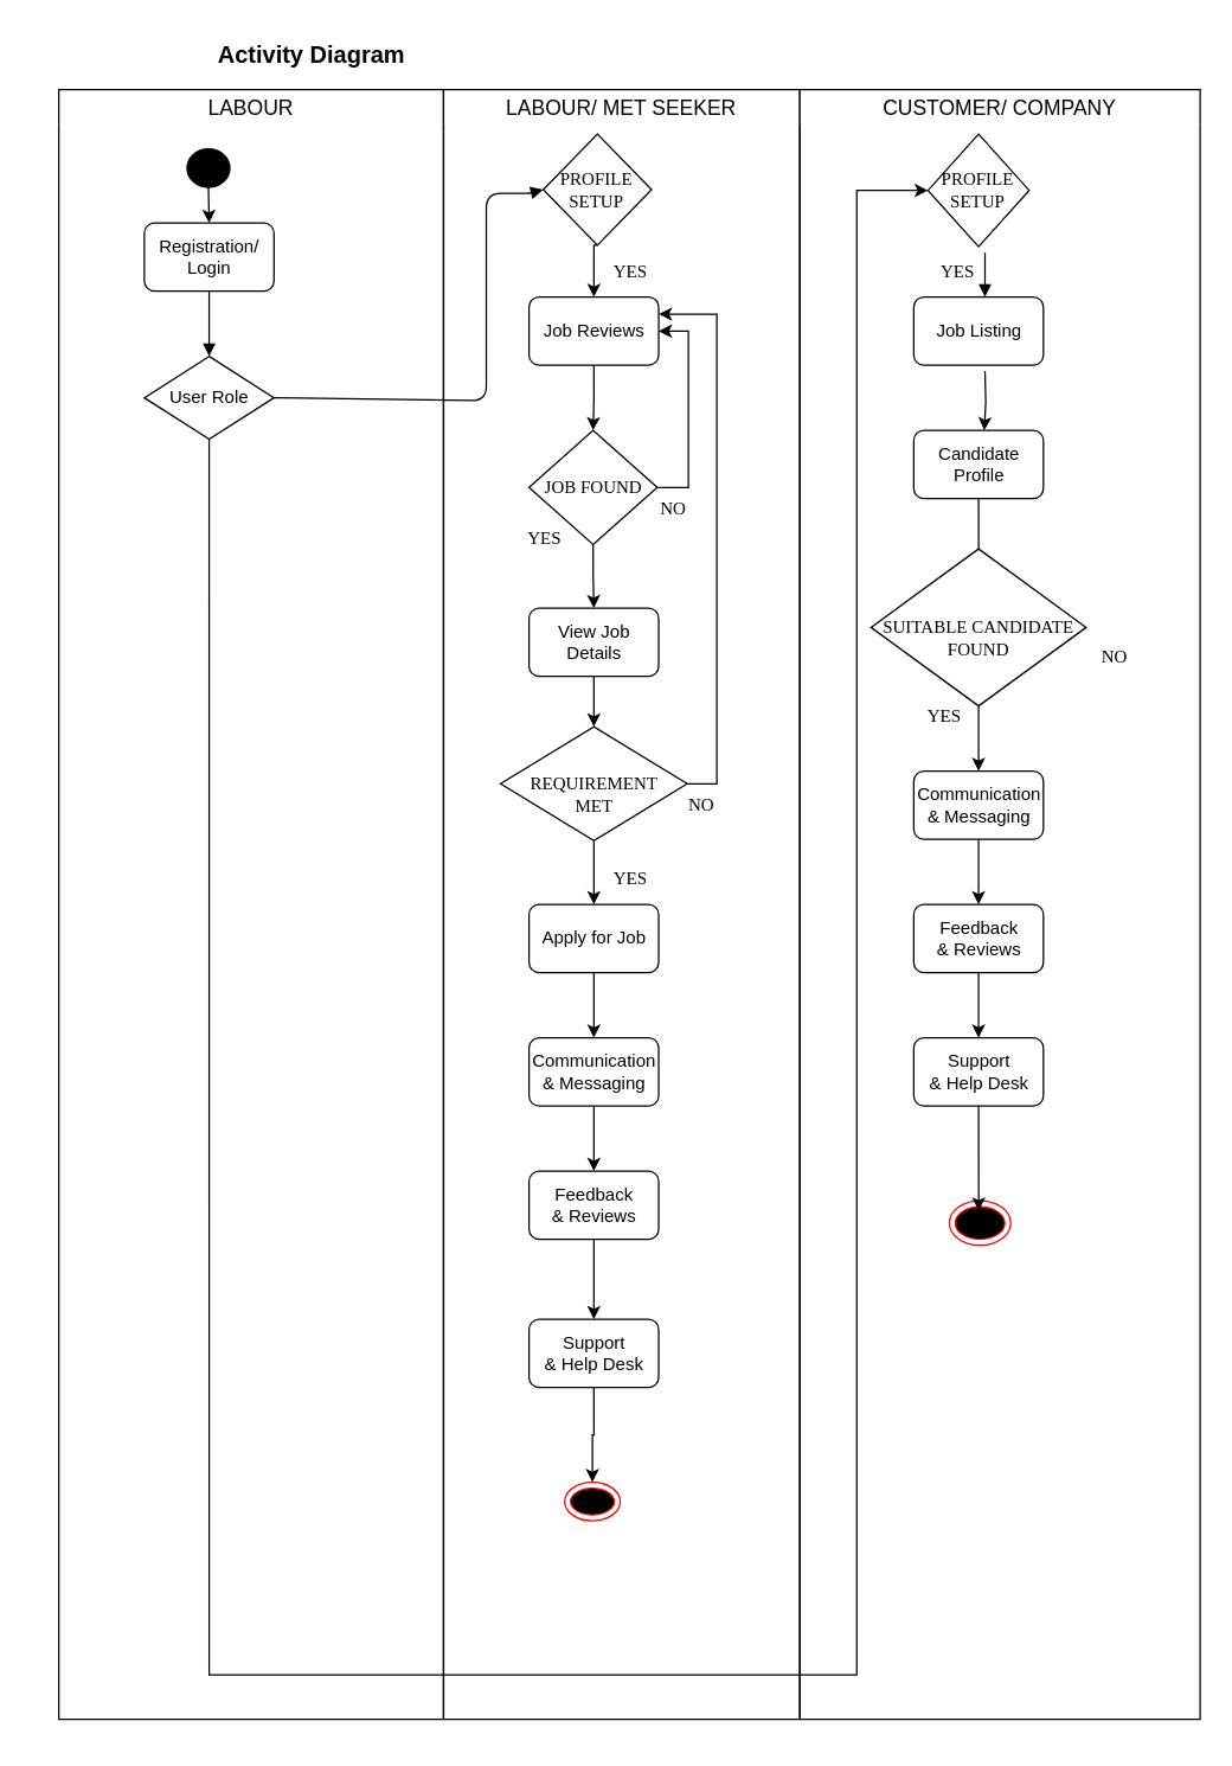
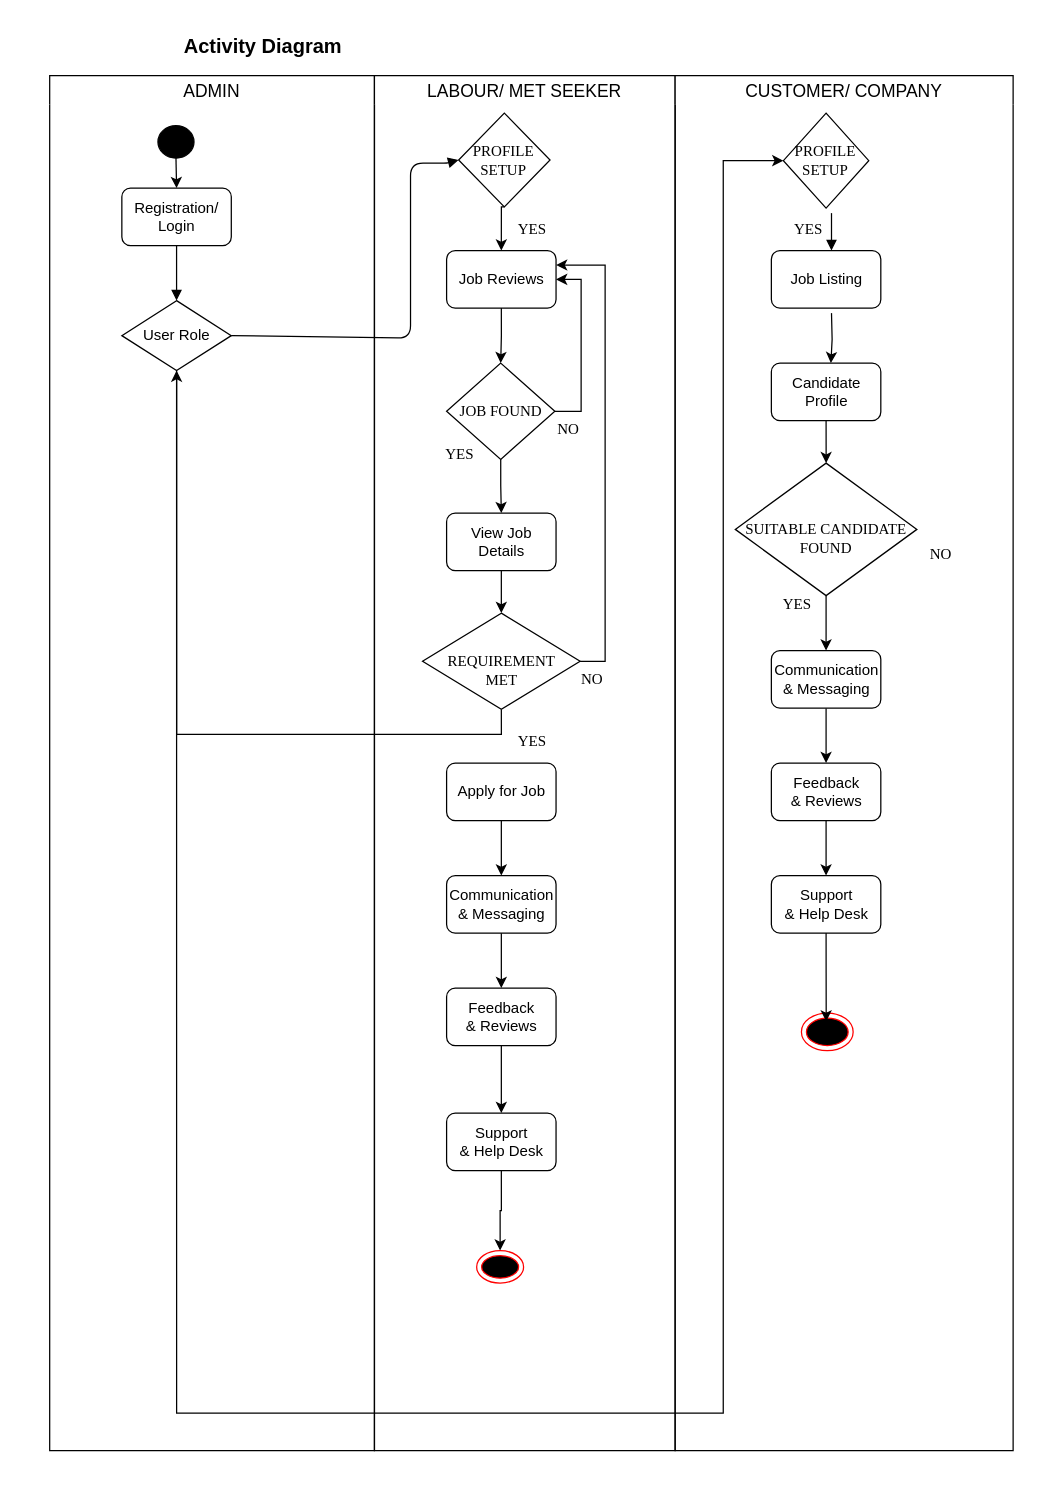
  <mxCell id="0" />
  <mxCell id="1" parent="0" />
  <mxCell id="2" value="" style="group;fontStyle=0" vertex="1" connectable="0" parent="1"><mxGeometry x="20" y="20" width="790" height="1150" as="geometry" /></mxCell>
  <mxCell id="3" value="Activity Diagram" style="text;html=1;strokeColor=none;fillColor=none;fontSize=16;fontStyle=1;swimlaneLine=0;" parent="2" vertex="1"><mxGeometry x="125.091" width="106.809" height="26" as="geometry" /></mxCell>
- <mxCell id="4" value="LABOUR" style="swimlane;fontSize=14;fillColor=#ffffff;swimlaneLine=0;fontStyle=0" parent="2" vertex="1"><mxGeometry x="19.245" y="40" width="259.805" height="1100" as="geometry" /></mxCell>
+ <mxCell id="4" value="ADMIN" style="swimlane;fontSize=14;fillColor=#ffffff;swimlaneLine=0;fontStyle=0" parent="2" vertex="1"><mxGeometry x="19.245" y="40" width="259.805" height="1100" as="geometry" /></mxCell>
  <mxCell id="5" value="Registration/&#10;Login" style="rounded=1;whiteSpace=wrap;html=1;swimlaneLine=0;fontStyle=0" parent="4" vertex="1"><mxGeometry x="57.734" y="90" width="87.564" height="46" as="geometry" /></mxCell>
  <mxCell id="6" value="User Role" style="rhombus;whiteSpace=wrap;html=1;swimlaneLine=0;fontStyle=0" parent="4" vertex="1"><mxGeometry x="57.734" y="180" width="87.564" height="56" as="geometry" /></mxCell>
  <mxCell id="7" style="edgeStyle=orthogonalEdgeStyle;rounded=0;orthogonalLoop=1;jettySize=auto;html=1;exitX=0.5;exitY=1;exitDx=0;exitDy=0;entryX=0.5;entryY=0;entryDx=0;entryDy=0;fontStyle=0" edge="1" parent="4" source="8" target="5"><mxGeometry relative="1" as="geometry" /></mxCell>
  <mxCell id="8" style="ellipse;whiteSpace=wrap;html=1;fillColor=#000000;swimlaneLine=0;fontStyle=0" parent="4" vertex="1"><mxGeometry x="86.602" y="40" width="28.867" height="26" as="geometry" /></mxCell>
  <mxCell id="9" style="endArrow=block;html=1;swimlaneLine=0;fontStyle=0" parent="4" source="5" target="6" edge="1"><mxGeometry relative="1" as="geometry" /></mxCell>
  <mxCell id="10" value="LABOUR/ MET SEEKER" style="swimlane;fontSize=14;fillColor=#ffffff;swimlaneLine=0;fontStyle=0" parent="2" vertex="1"><mxGeometry x="279.05" y="40" width="240.56" height="1100" as="geometry" /></mxCell>
  <mxCell id="11" value="View Job Details" style="rounded=1;whiteSpace=wrap;html=1;swimlaneLine=0;fontStyle=0" parent="10" vertex="1"><mxGeometry x="57.734" y="350" width="87.564" height="46" as="geometry" /></mxCell>
  <mxCell id="12" style="edgeStyle=orthogonalEdgeStyle;rounded=0;orthogonalLoop=1;jettySize=auto;html=1;exitX=0.5;exitY=1;exitDx=0;exitDy=0;entryX=0.5;entryY=0;entryDx=0;entryDy=0;fontStyle=0" edge="1" parent="10" source="13" target="15"><mxGeometry relative="1" as="geometry" /></mxCell>
  <mxCell id="13" value="Apply for Job" style="rounded=1;whiteSpace=wrap;html=1;swimlaneLine=0;fontStyle=0" parent="10" vertex="1"><mxGeometry x="57.734" y="550" width="87.564" height="46" as="geometry" /></mxCell>
  <mxCell id="14" value="Job Reviews" style="rounded=1;whiteSpace=wrap;html=1;swimlaneLine=0;fontStyle=0" parent="10" vertex="1"><mxGeometry x="57.734" y="140" width="87.564" height="46" as="geometry" /></mxCell>
  <mxCell id="15" value="Communication &#10;&amp;amp; Messaging" style="rounded=1;whiteSpace=wrap;html=1;swimlaneLine=0;fontStyle=0" parent="10" vertex="1"><mxGeometry x="57.734" y="640" width="87.564" height="46" as="geometry" /></mxCell>
  <mxCell id="16" style="edgeStyle=orthogonalEdgeStyle;rounded=0;orthogonalLoop=1;jettySize=auto;html=1;exitX=0.5;exitY=1;exitDx=0;exitDy=0;entryX=0.5;entryY=0;entryDx=0;entryDy=0;" edge="1" parent="10" source="17" target="14"><mxGeometry relative="1" as="geometry" /></mxCell>
  <mxCell id="17" value="&lt;font face=&quot;Times New Roman&quot;&gt;PROFILE SETUP&lt;/font&gt;" style="rhombus;whiteSpace=wrap;html=1;hachureGap=4;fontFamily=Architects Daughter;fontSource=https%3A%2F%2Ffonts.googleapis.com%2Fcss%3Ffamily%3DArchitects%2BDaughter;swimlaneLine=0;fontStyle=0" vertex="1" parent="10"><mxGeometry x="67.357" y="30" width="73.13" height="75" as="geometry" /></mxCell>
  <mxCell id="18" value="CUSTOMER/ COMPANY" style="swimlane;fontSize=14;fillColor=#ffffff;swimlaneLine=0;fontStyle=0" parent="2" vertex="1"><mxGeometry x="519.61" y="40" width="270.39" height="1100" as="geometry" /></mxCell>
  <mxCell id="19" value="Job Listing" style="rounded=1;whiteSpace=wrap;html=1;swimlaneLine=0;fontStyle=0" parent="18" vertex="1"><mxGeometry x="76.979" y="140" width="87.564" height="46" as="geometry" /></mxCell>
  <mxCell id="20" value="Candidate Profile" style="rounded=1;whiteSpace=wrap;html=1;swimlaneLine=0;fontStyle=0" parent="18" vertex="1"><mxGeometry x="76.979" y="230" width="87.564" height="46" as="geometry" /></mxCell>
  <mxCell id="21" style="edgeStyle=orthogonalEdgeStyle;rounded=0;orthogonalLoop=1;jettySize=auto;html=1;exitX=0.5;exitY=1;exitDx=0;exitDy=0;fontStyle=0" edge="1" parent="18" source="22" target="24"><mxGeometry relative="1" as="geometry" /></mxCell>
  <mxCell id="22" value="Communication &#10;&amp;amp; Messaging" style="rounded=1;whiteSpace=wrap;html=1;swimlaneLine=0;fontStyle=0" parent="18" vertex="1"><mxGeometry x="76.979" y="460" width="87.564" height="46" as="geometry" /></mxCell>
  <mxCell id="23" style="edgeStyle=orthogonalEdgeStyle;rounded=0;orthogonalLoop=1;jettySize=auto;html=1;exitX=0.5;exitY=1;exitDx=0;exitDy=0;fontStyle=0" edge="1" parent="18" source="24" target="25"><mxGeometry relative="1" as="geometry" /></mxCell>
  <mxCell id="24" value="Feedback &#10;&amp;amp; Reviews" style="rounded=1;whiteSpace=wrap;html=1;swimlaneLine=0;fontStyle=0" parent="18" vertex="1"><mxGeometry x="76.979" y="550" width="87.564" height="46" as="geometry" /></mxCell>
  <mxCell id="25" value="Support &#10;&amp;amp; Help Desk" style="rounded=1;whiteSpace=wrap;html=1;swimlaneLine=0;fontStyle=0" parent="18" vertex="1"><mxGeometry x="76.979" y="640" width="87.564" height="46" as="geometry" /></mxCell>
  <mxCell id="26" value="" style="ellipse;html=1;shape=endState;fillColor=#000000;strokeColor=#ff0000;swimlaneLine=0;fontStyle=0" parent="18" vertex="1"><mxGeometry x="101.035" y="750" width="41.376" height="30" as="geometry" /></mxCell>
  <mxCell id="27" style="edgeStyle=orthogonalEdgeStyle;rounded=0;orthogonalLoop=1;jettySize=auto;html=1;exitX=0.5;exitY=1;exitDx=0;exitDy=0;entryX=0.479;entryY=0.222;entryDx=0;entryDy=0;entryPerimeter=0;fontStyle=0" edge="1" parent="18" source="25" target="26"><mxGeometry relative="1" as="geometry" /></mxCell>
  <mxCell id="28" style="endArrow=block;html=1;exitX=1;exitY=0.5;exitDx=0;exitDy=0;entryX=0;entryY=0.5;entryDx=0;entryDy=0;swimlaneLine=0;fontStyle=0" parent="2" source="6" target="17" edge="1"><mxGeometry relative="1" as="geometry"><mxPoint x="269.428" y="240" as="sourcePoint" /><Array as="points"><mxPoint x="307.917" y="250" /><mxPoint x="307.917" y="110" /><mxPoint x="336.784" y="110" /></Array><mxPoint x="375.274" y="127.778" as="targetPoint" /></mxGeometry></mxCell>
  <mxCell id="29" style="edgeStyle=orthogonalEdgeStyle;rounded=0;orthogonalLoop=1;jettySize=auto;html=1;exitX=0.5;exitY=1;exitDx=0;exitDy=0;fontStyle=0" edge="1" parent="2" source="30" target="32"><mxGeometry relative="1" as="geometry" /></mxCell>
  <mxCell id="30" value="Feedback &#10;&amp;amp; Reviews" style="rounded=1;whiteSpace=wrap;html=1;swimlaneLine=0;fontStyle=0" parent="2" vertex="1"><mxGeometry x="336.784" y="770" width="87.564" height="46" as="geometry" /></mxCell>
  <mxCell id="31" style="edgeStyle=orthogonalEdgeStyle;rounded=0;orthogonalLoop=1;jettySize=auto;html=1;exitX=0.5;exitY=1;exitDx=0;exitDy=0;fontStyle=0" edge="1" parent="2" source="32" target="33"><mxGeometry relative="1" as="geometry" /></mxCell>
  <mxCell id="32" value="Support &#10;&amp;amp; Help Desk" style="rounded=1;whiteSpace=wrap;html=1;swimlaneLine=0;fontStyle=0" parent="2" vertex="1"><mxGeometry x="336.784" y="870" width="87.564" height="46" as="geometry" /></mxCell>
  <mxCell id="33" value="" style="ellipse;html=1;shape=endState;fillColor=#000000;strokeColor=#ff0000;swimlaneLine=0;fontStyle=0" parent="2" vertex="1"><mxGeometry x="360.84" y="980" width="37.527" height="26" as="geometry" /></mxCell>
  <mxCell id="34" style="endArrow=block;html=1;swimlaneLine=0;fontStyle=0" parent="2" edge="1"><mxGeometry relative="1" as="geometry"><mxPoint x="644.702" y="150" as="sourcePoint" /><mxPoint x="644.702" y="180" as="targetPoint" /></mxGeometry></mxCell>
  <mxCell id="35" value="&lt;font face=&quot;Times New Roman&quot;&gt;YES&lt;/font&gt;" style="text;html=1;align=center;verticalAlign=middle;resizable=0;points=[];autosize=1;strokeColor=none;fillColor=none;fontFamily=Architects Daughter;fontSource=https%3A%2F%2Ffonts.googleapis.com%2Fcss%3Ffamily%3DArchitects%2BDaughter;swimlaneLine=0;fontStyle=0" vertex="1" parent="2"><mxGeometry x="380.085" y="148" width="50" height="30" as="geometry" /></mxCell>
  <mxCell id="36" value="&lt;font face=&quot;Times New Roman&quot;&gt;PROFILE SETUP&lt;/font&gt;" style="rhombus;whiteSpace=wrap;html=1;hachureGap=4;fontFamily=Architects Daughter;fontSource=https%3A%2F%2Ffonts.googleapis.com%2Fcss%3Ffamily%3DArchitects%2BDaughter;swimlaneLine=0;fontStyle=0" vertex="1" parent="2"><mxGeometry x="606.212" y="70" width="68.319" height="76" as="geometry" /></mxCell>
  <mxCell id="37" value="&lt;font face=&quot;Times New Roman&quot;&gt;YES&lt;/font&gt;" style="text;html=1;align=center;verticalAlign=middle;resizable=0;points=[];autosize=1;strokeColor=none;fillColor=none;fontFamily=Architects Daughter;fontSource=https%3A%2F%2Ffonts.googleapis.com%2Fcss%3Ffamily%3DArchitects%2BDaughter;swimlaneLine=0;fontStyle=0" vertex="1" parent="2"><mxGeometry x="601.401" y="148" width="50" height="30" as="geometry" /></mxCell>
  <mxCell id="38" style="edgeStyle=orthogonalEdgeStyle;rounded=0;hachureGap=4;orthogonalLoop=1;jettySize=auto;html=1;exitX=1;exitY=0.5;exitDx=0;exitDy=0;entryX=1;entryY=0.5;entryDx=0;entryDy=0;fontFamily=Architects Daughter;fontSource=https%3A%2F%2Ffonts.googleapis.com%2Fcss%3Ffamily%3DArchitects%2BDaughter;fontStyle=0" edge="1" parent="2" source="40" target="14"><mxGeometry relative="1" as="geometry" /></mxCell>
  <mxCell id="39" style="edgeStyle=orthogonalEdgeStyle;rounded=0;orthogonalLoop=1;jettySize=auto;html=1;exitX=0.5;exitY=1;exitDx=0;exitDy=0;entryX=0.5;entryY=0;entryDx=0;entryDy=0;fontStyle=0" edge="1" parent="2" source="40" target="11"><mxGeometry relative="1" as="geometry" /></mxCell>
  <mxCell id="40" value="&lt;font face=&quot;Times New Roman&quot;&gt;JOB FOUND&lt;/font&gt;" style="rhombus;whiteSpace=wrap;html=1;hachureGap=4;fontFamily=Architects Daughter;fontSource=https%3A%2F%2Ffonts.googleapis.com%2Fcss%3Ffamily%3DArchitects%2BDaughter;swimlaneLine=0;fontStyle=0" vertex="1" parent="2"><mxGeometry x="336.784" y="270" width="86.602" height="77" as="geometry" /></mxCell>
  <mxCell id="41" style="edgeStyle=orthogonalEdgeStyle;rounded=0;hachureGap=4;orthogonalLoop=1;jettySize=auto;html=1;exitX=0.5;exitY=1;exitDx=0;exitDy=0;entryX=0.5;entryY=0;entryDx=0;entryDy=0;fontFamily=Architects Daughter;fontSource=https%3A%2F%2Ffonts.googleapis.com%2Fcss%3Ffamily%3DArchitects%2BDaughter;swimlaneLine=0;fontStyle=0" edge="1" parent="2" source="14" target="40"><mxGeometry relative="1" as="geometry" /></mxCell>
  <mxCell id="42" value="&lt;font face=&quot;Times New Roman&quot;&gt;YES&lt;/font&gt;" style="text;html=1;align=center;verticalAlign=middle;resizable=0;points=[];autosize=1;strokeColor=none;fillColor=none;fontFamily=Architects Daughter;fontSource=https%3A%2F%2Ffonts.googleapis.com%2Fcss%3Ffamily%3DArchitects%2BDaughter;swimlaneLine=0;fontStyle=0" vertex="1" parent="2"><mxGeometry x="322.351" y="328" width="50" height="30" as="geometry" /></mxCell>
  <mxCell id="43" value="&lt;font face=&quot;Times New Roman&quot;&gt;NO&lt;/font&gt;" style="text;html=1;align=center;verticalAlign=middle;resizable=0;points=[];autosize=1;strokeColor=none;fillColor=none;fontFamily=Architects Daughter;fontSource=https%3A%2F%2Ffonts.googleapis.com%2Fcss%3Ffamily%3DArchitects%2BDaughter;swimlaneLine=0;fontStyle=0" vertex="1" parent="2"><mxGeometry x="413.764" y="308" width="40" height="30" as="geometry" /></mxCell>
  <mxCell id="44" style="edgeStyle=orthogonalEdgeStyle;rounded=0;hachureGap=4;orthogonalLoop=1;jettySize=auto;html=1;exitX=0.5;exitY=1;exitDx=0;exitDy=0;entryX=0.5;entryY=0;entryDx=0;entryDy=0;fontFamily=Architects Daughter;fontSource=https%3A%2F%2Ffonts.googleapis.com%2Fcss%3Ffamily%3DArchitects%2BDaughter;swimlaneLine=0;fontStyle=0" edge="1" parent="2"><mxGeometry relative="1" as="geometry"><mxPoint x="644.702" y="230" as="sourcePoint" /><mxPoint x="644.22" y="270.0" as="targetPoint" /></mxGeometry></mxCell>
- <mxCell id="45" style="edgeStyle=orthogonalEdgeStyle;rounded=0;orthogonalLoop=1;jettySize=auto;html=1;exitX=0.5;exitY=1;exitDx=0;exitDy=0;fontStyle=0" edge="1" parent="2" source="47" target="13"><mxGeometry relative="1" as="geometry" /></mxCell>
+ <mxCell id="45" style="edgeStyle=orthogonalEdgeStyle;rounded=0;orthogonalLoop=1;jettySize=auto;html=1;exitX=0.5;exitY=1;exitDx=0;exitDy=0;fontStyle=0;" edge="1" parent="2" source="47" target="6"><mxGeometry relative="1" as="geometry" /></mxCell>
  <mxCell id="46" style="edgeStyle=orthogonalEdgeStyle;rounded=0;orthogonalLoop=1;jettySize=auto;html=1;exitX=1;exitY=0.5;exitDx=0;exitDy=0;entryX=1;entryY=0.25;entryDx=0;entryDy=0;fontStyle=0" edge="1" parent="2" source="47" target="14"><mxGeometry relative="1" as="geometry" /></mxCell>
  <mxCell id="47" value="&lt;div&gt;&lt;font face=&quot;Times New Roman&quot;&gt;&lt;br&gt;&lt;/font&gt;&lt;/div&gt;&lt;font face=&quot;Times New Roman&quot;&gt;REQUIREMENT&lt;br&gt;MET&lt;/font&gt;" style="rhombus;whiteSpace=wrap;html=1;hachureGap=4;fontFamily=Architects Daughter;fontSource=https%3A%2F%2Ffonts.googleapis.com%2Fcss%3Ffamily%3DArchitects%2BDaughter;swimlaneLine=0;fontStyle=0" vertex="1" parent="2"><mxGeometry x="317.54" y="470" width="126.054" height="77" as="geometry" /></mxCell>
  <mxCell id="48" style="edgeStyle=orthogonalEdgeStyle;rounded=0;orthogonalLoop=1;jettySize=auto;html=1;exitX=0.5;exitY=1;exitDx=0;exitDy=0;entryX=0.5;entryY=0;entryDx=0;entryDy=0;fontStyle=0" edge="1" parent="2" source="11" target="47"><mxGeometry relative="1" as="geometry" /></mxCell>
  <mxCell id="49" value="&lt;font face=&quot;Times New Roman&quot;&gt;YES&lt;/font&gt;" style="text;html=1;align=center;verticalAlign=middle;resizable=0;points=[];autosize=1;strokeColor=none;fillColor=none;fontFamily=Architects Daughter;fontSource=https%3A%2F%2Ffonts.googleapis.com%2Fcss%3Ffamily%3DArchitects%2BDaughter;swimlaneLine=0;fontStyle=0" vertex="1" parent="2"><mxGeometry x="380.085" y="558" width="50" height="30" as="geometry" /></mxCell>
  <mxCell id="50" value="&lt;font face=&quot;Times New Roman&quot;&gt;NO&lt;/font&gt;" style="text;html=1;align=center;verticalAlign=middle;resizable=0;points=[];autosize=1;strokeColor=none;fillColor=none;fontFamily=Architects Daughter;fontSource=https%3A%2F%2Ffonts.googleapis.com%2Fcss%3Ffamily%3DArchitects%2BDaughter;swimlaneLine=0;fontStyle=0" vertex="1" parent="2"><mxGeometry x="433.009" y="508" width="40" height="30" as="geometry" /></mxCell>
  <mxCell id="51" style="edgeStyle=orthogonalEdgeStyle;rounded=0;orthogonalLoop=1;jettySize=auto;html=1;exitX=0.5;exitY=1;exitDx=0;exitDy=0;entryX=0.5;entryY=0;entryDx=0;entryDy=0;fontStyle=0" edge="1" parent="2" source="52" target="22"><mxGeometry relative="1" as="geometry" /></mxCell>
  <mxCell id="52" value="&lt;div&gt;&lt;font face=&quot;Times New Roman&quot;&gt;&lt;br&gt;&lt;/font&gt;&lt;/div&gt;&lt;font face=&quot;Times New Roman&quot;&gt;SUITABLE CANDIDATE FOUND&lt;/font&gt;" style="rhombus;whiteSpace=wrap;html=1;hachureGap=4;fontFamily=Architects Daughter;fontSource=https%3A%2F%2Ffonts.googleapis.com%2Fcss%3Ffamily%3DArchitects%2BDaughter;swimlaneLine=0;fontStyle=0" vertex="1" parent="2"><mxGeometry x="567.722" y="350" width="145.298" height="106" as="geometry" /></mxCell>
  <mxCell id="53" style="edgeStyle=orthogonalEdgeStyle;rounded=0;orthogonalLoop=1;jettySize=auto;html=1;exitX=0.5;exitY=1;exitDx=0;exitDy=0;entryX=0;entryY=0.5;entryDx=0;entryDy=0;fontStyle=0" edge="1" parent="2" source="6" target="36"><mxGeometry relative="1" as="geometry"><Array as="points"><mxPoint x="134.714" y="1110" /><mxPoint x="558.1" y="1110" /><mxPoint x="558.1" y="110" /></Array></mxGeometry></mxCell>
  <mxCell id="54" value="&lt;font face=&quot;Times New Roman&quot;&gt;YES&lt;/font&gt;" style="text;html=1;align=center;verticalAlign=middle;resizable=0;points=[];autosize=1;strokeColor=none;fillColor=none;fontFamily=Architects Daughter;fontSource=https%3A%2F%2Ffonts.googleapis.com%2Fcss%3Ffamily%3DArchitects%2BDaughter;swimlaneLine=0;fontStyle=0" vertex="1" parent="2"><mxGeometry x="591.778" y="448" width="50" height="30" as="geometry" /></mxCell>
  <mxCell id="55" value="&lt;font face=&quot;Times New Roman&quot;&gt;NO&lt;/font&gt;" style="text;html=1;align=center;verticalAlign=middle;resizable=0;points=[];autosize=1;strokeColor=none;fillColor=none;fontFamily=Architects Daughter;fontSource=https%3A%2F%2Ffonts.googleapis.com%2Fcss%3Ffamily%3DArchitects%2BDaughter;swimlaneLine=0;fontStyle=0" vertex="1" parent="2"><mxGeometry x="712.058" y="408" width="40" height="30" as="geometry" /></mxCell>
  <mxCell id="56" style="edgeStyle=orthogonalEdgeStyle;rounded=0;orthogonalLoop=1;jettySize=auto;html=1;exitX=0.5;exitY=1;exitDx=0;exitDy=0;entryX=0.5;entryY=0;entryDx=0;entryDy=0;fontStyle=0" edge="1" parent="2" source="15" target="30"><mxGeometry relative="1" as="geometry" /></mxCell>
- <mxCell id="57" style="edgeStyle=orthogonalEdgeStyle;rounded=0;orthogonalLoop=1;jettySize=auto;html=1;exitX=0.5;exitY=1;exitDx=0;exitDy=0;fontStyle=0;endArrow=none;" edge="1" parent="2" source="20" target="52"><mxGeometry relative="1" as="geometry" /></mxCell>
+ <mxCell id="57" style="edgeStyle=orthogonalEdgeStyle;rounded=0;orthogonalLoop=1;jettySize=auto;html=1;exitX=0.5;exitY=1;exitDx=0;exitDy=0;fontStyle=0" edge="1" parent="2" source="20" target="52"><mxGeometry relative="1" as="geometry" /></mxCell>
